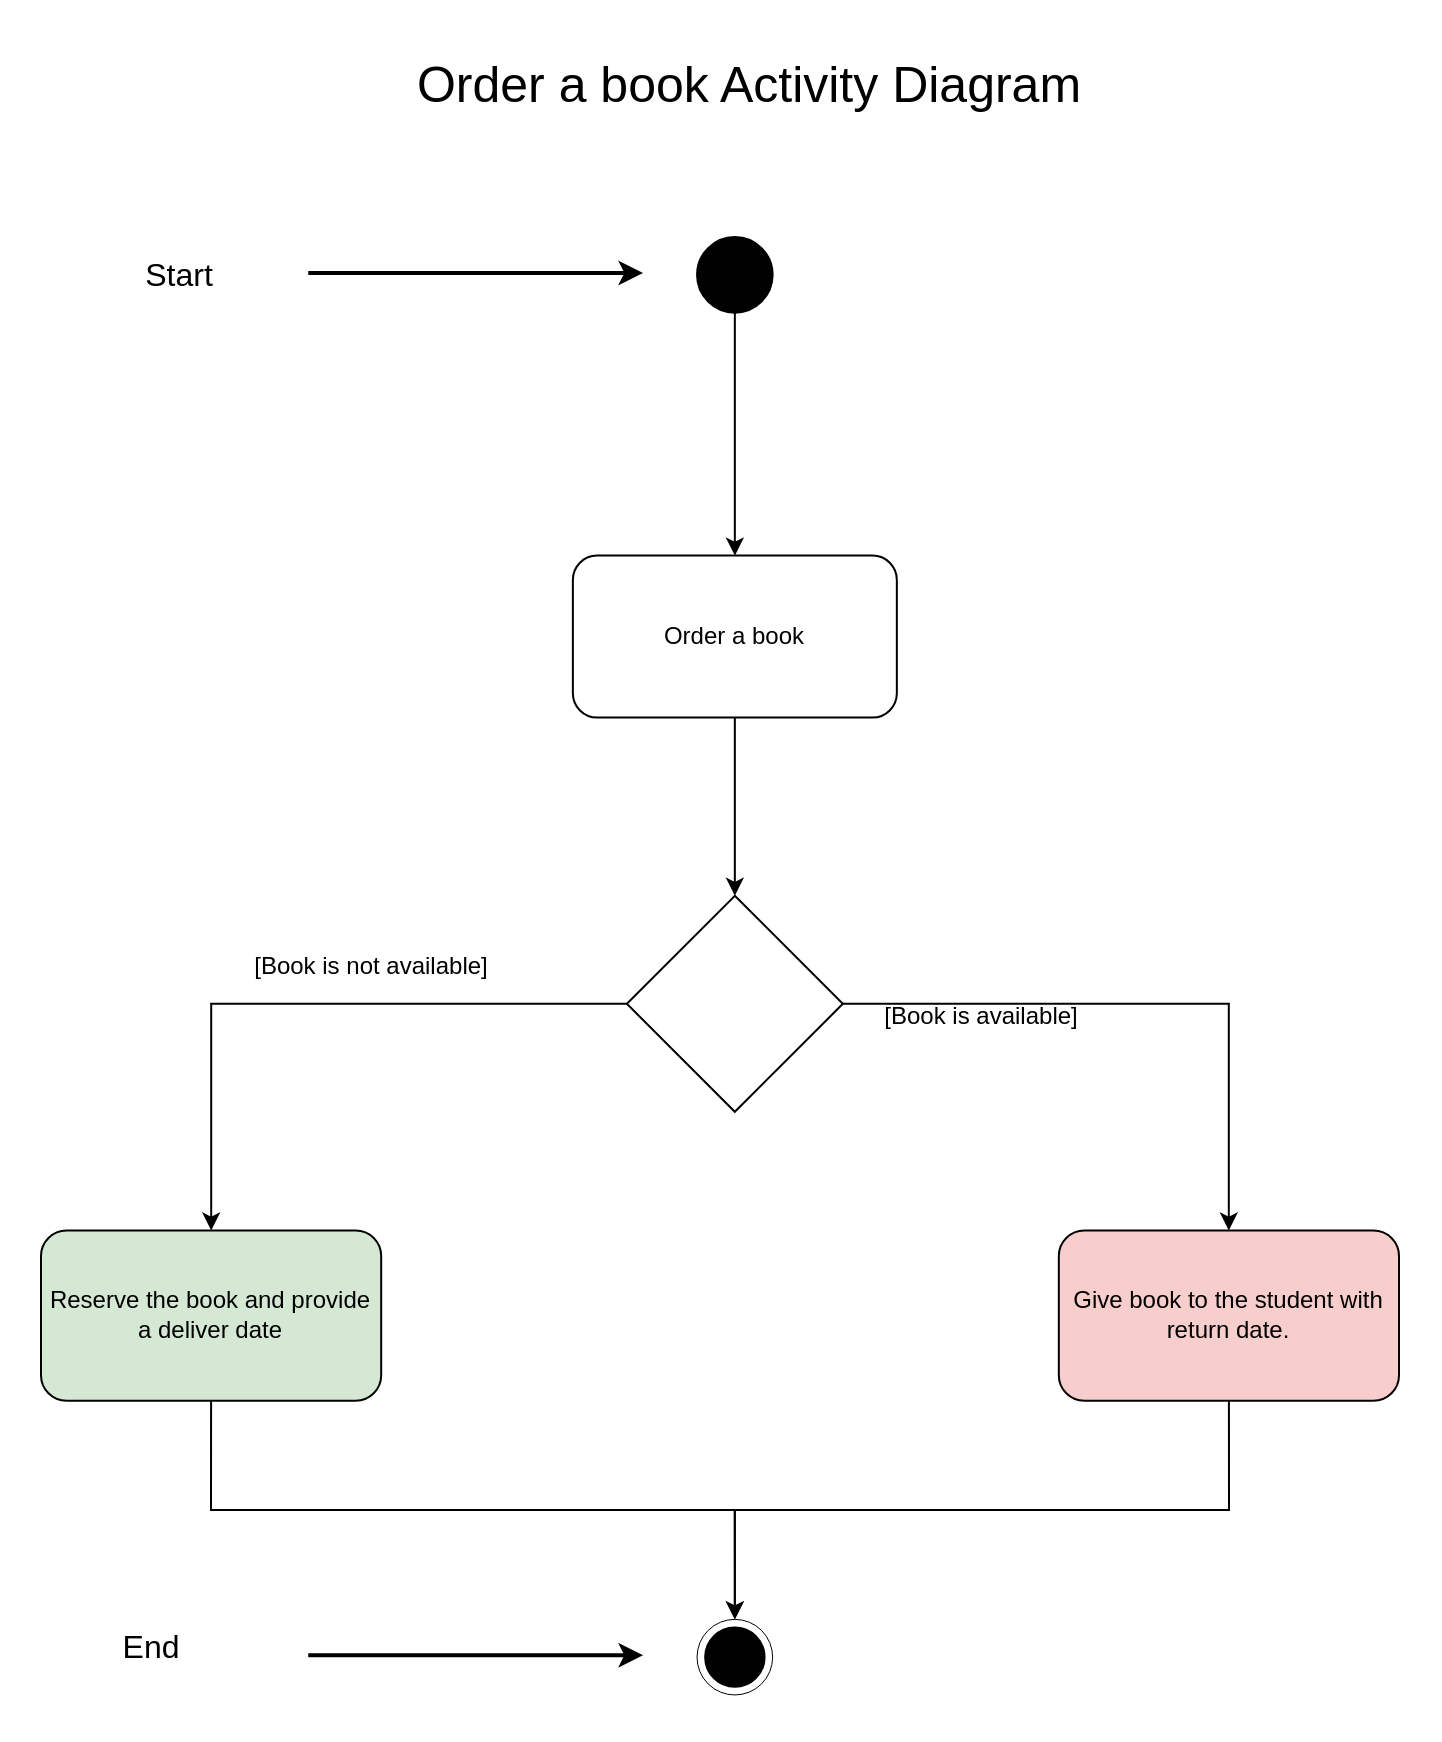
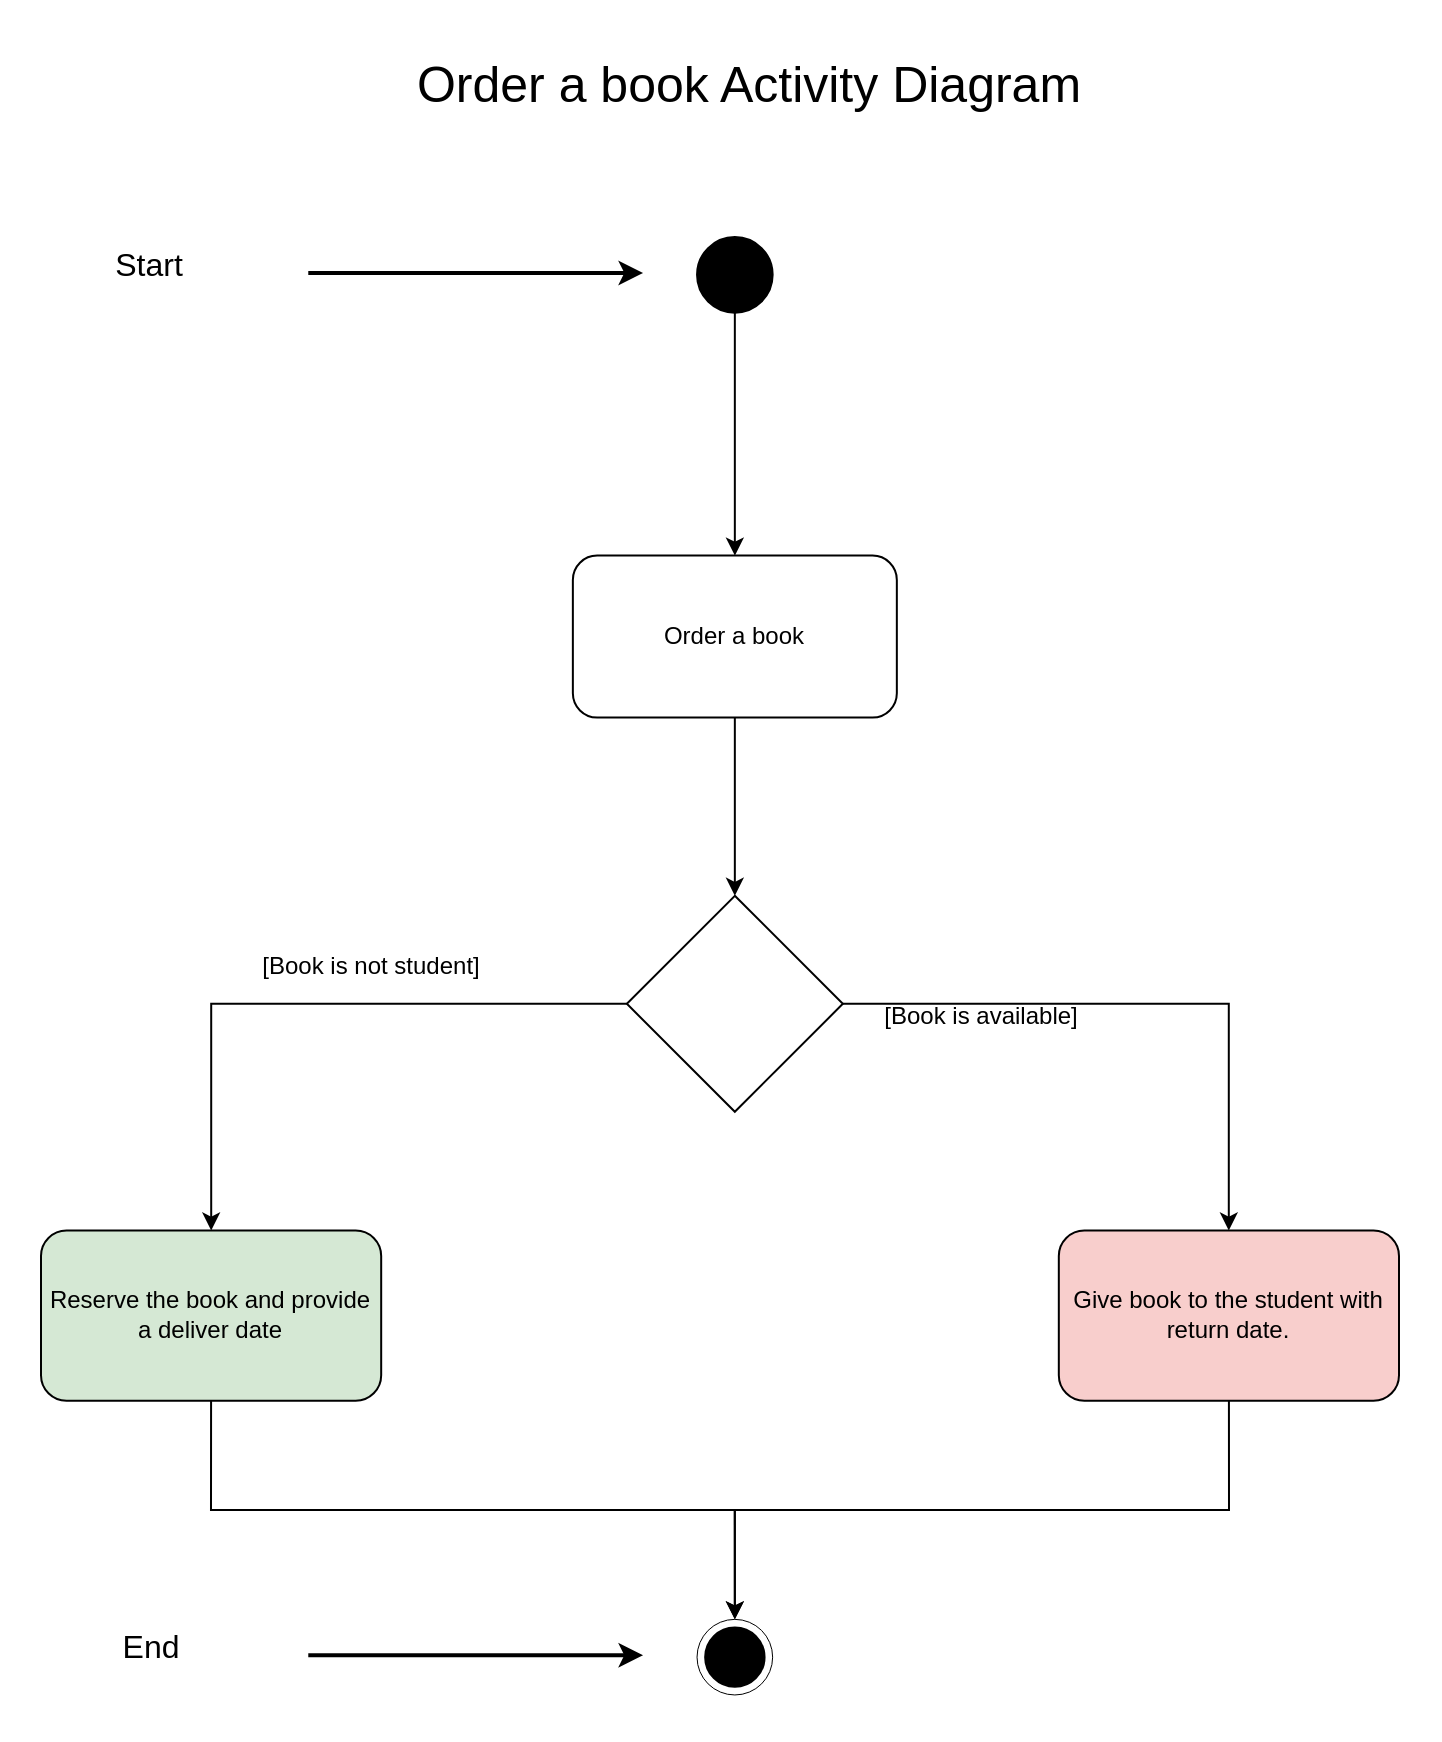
  <mxCell id="0" />
  <mxCell id="1" parent="0" />
  <mxCell id="2" value="Order a book Activity Diagram" style="text;html=1;align=center;verticalAlign=middle;resizable=0;points=[];autosize=1;strokeColor=none;fillColor=none;fontSize=25;" vertex="1" parent="1"><mxGeometry x="199" y="20" width="350" height="42" as="geometry" /></mxCell>
  <mxCell id="3" value="" style="group" vertex="1" connectable="0" parent="1"><mxGeometry x="20" y="116" width="679" height="733" as="geometry" /></mxCell>
  <mxCell id="4" style="edgeStyle=orthogonalEdgeStyle;rounded=0;orthogonalLoop=1;jettySize=auto;html=1;exitX=0.5;exitY=1;exitDx=0;exitDy=0;entryX=0.5;entryY=0;entryDx=0;entryDy=0;" edge="1" parent="3" source="5" target="7"><mxGeometry relative="1" as="geometry" /></mxCell>
  <mxCell id="5" value="" style="ellipse;whiteSpace=wrap;html=1;aspect=fixed;fillColor=#000000;container=0;" vertex="1" parent="3"><mxGeometry x="328.026" y="2.025" width="37.797" height="37.797" as="geometry" /></mxCell>
  <mxCell id="6" value="" style="group" vertex="1" connectable="0" parent="3"><mxGeometry x="265.93" y="161.314" width="161.988" height="80.994" as="geometry" /></mxCell>
  <mxCell id="7" value="" style="rounded=1;whiteSpace=wrap;html=1;" vertex="1" parent="6"><mxGeometry width="161.988" height="80.994" as="geometry" /></mxCell>
  <mxCell id="8" value="Order a book" style="text;html=1;align=center;verticalAlign=middle;whiteSpace=wrap;rounded=0;" vertex="1" parent="6"><mxGeometry x="22.948" y="6.75" width="116.091" height="67.495" as="geometry" /></mxCell>
  <mxCell id="9" value="" style="rhombus;whiteSpace=wrap;html=1;" vertex="1" parent="3"><mxGeometry x="292.928" y="331.402" width="107.992" height="107.993" as="geometry" /></mxCell>
  <mxCell id="10" style="edgeStyle=orthogonalEdgeStyle;rounded=0;orthogonalLoop=1;jettySize=auto;html=1;exitX=0.5;exitY=1;exitDx=0;exitDy=0;entryX=0.5;entryY=0;entryDx=0;entryDy=0;" edge="1" parent="3" source="7" target="9"><mxGeometry relative="1" as="geometry" /></mxCell>
  <mxCell id="11" value="[Book is available]" style="text;html=1;align=center;verticalAlign=middle;resizable=0;points=[];autosize=1;strokeColor=none;fillColor=none;" vertex="1" parent="3"><mxGeometry x="412.918" y="379.351" width="115" height="26" as="geometry" /></mxCell>
- <mxCell id="12" value="[Book is not available]" style="text;html=1;align=center;verticalAlign=middle;resizable=0;points=[];autosize=1;strokeColor=none;fillColor=none;" vertex="1" parent="3"><mxGeometry x="97.193" y="354.351" width="135" height="26" as="geometry" /></mxCell>
+ <mxCell id="12" value="[Book is not student]" style="text;html=1;align=center;verticalAlign=middle;resizable=0;points=[];autosize=1;strokeColor=none;fillColor=none;" vertex="1" parent="3"><mxGeometry x="97.193" y="354.351" width="135" height="26" as="geometry" /></mxCell>
  <mxCell id="13" value="" style="group" vertex="1" connectable="0" parent="3"><mxGeometry x="328.026" y="693.178" width="37.797" height="37.797" as="geometry" /></mxCell>
  <mxCell id="14" value="" style="ellipse;whiteSpace=wrap;html=1;aspect=fixed;fillColor=none;container=0;strokeWidth=0.5;" vertex="1" parent="13"><mxGeometry width="37.797" height="37.797" as="geometry" /></mxCell>
  <mxCell id="15" value="" style="ellipse;whiteSpace=wrap;html=1;aspect=fixed;fillColor=#000000;container=0;" vertex="1" parent="13"><mxGeometry x="4.05" y="4.05" width="29.698" height="29.698" as="geometry" /></mxCell>
  <mxCell id="16" value="" style="edgeStyle=orthogonalEdgeStyle;rounded=0;orthogonalLoop=1;jettySize=auto;html=1;exitX=0;exitY=0.5;exitDx=0;exitDy=0;" edge="1" parent="3" source="9" target="18"><mxGeometry relative="1" as="geometry"><mxPoint x="82.348" y="501.072" as="targetPoint" /><mxPoint x="292.928" y="385.399" as="sourcePoint" /></mxGeometry></mxCell>
  <mxCell id="17" style="edgeStyle=orthogonalEdgeStyle;rounded=0;orthogonalLoop=1;jettySize=auto;html=1;exitX=0.5;exitY=1;exitDx=0;exitDy=0;entryX=0.5;entryY=0;entryDx=0;entryDy=0;" edge="1" parent="3" source="18" target="14"><mxGeometry relative="1" as="geometry" /></mxCell>
  <mxCell id="18" value="Reserve the book and provide a deliver date" style="rounded=1;whiteSpace=wrap;html=1;fillColor=#d5e8d4;" vertex="1" parent="3"><mxGeometry y="498.791" width="170.087" height="85.044" as="geometry" /></mxCell>
  <mxCell id="19" value="" style="edgeStyle=orthogonalEdgeStyle;rounded=0;orthogonalLoop=1;jettySize=auto;html=1;exitX=1;exitY=0.5;exitDx=0;exitDy=0;" edge="1" parent="3" source="9" target="21"><mxGeometry relative="1" as="geometry"><mxPoint x="603.406" y="498.791" as="targetPoint" /><mxPoint x="400.92" y="385.399" as="sourcePoint" /></mxGeometry></mxCell>
  <mxCell id="20" style="edgeStyle=orthogonalEdgeStyle;rounded=0;orthogonalLoop=1;jettySize=auto;html=1;exitX=0.5;exitY=1;exitDx=0;exitDy=0;entryX=0.5;entryY=0;entryDx=0;entryDy=0;" edge="1" parent="3" source="21" target="14"><mxGeometry relative="1" as="geometry" /></mxCell>
  <mxCell id="21" value="Give book to the student with return date." style="rounded=1;whiteSpace=wrap;html=1;fillColor=#f8cecc;" vertex="1" parent="3"><mxGeometry x="508.913" y="498.791" width="170.087" height="85.044" as="geometry" /></mxCell>
  <mxCell id="22" value="" style="group" vertex="1" connectable="0" parent="3"><mxGeometry x="28.348" width="272.68" height="41.847" as="geometry" /></mxCell>
  <mxCell id="23" value="" style="endArrow=classic;html=1;rounded=0;jumpSize=20;strokeWidth=2;" edge="1" parent="22"><mxGeometry width="50" height="50" relative="1" as="geometry"><mxPoint x="105.292" y="19.965" as="sourcePoint" /><mxPoint x="272.68" y="19.965" as="targetPoint" /></mxGeometry></mxCell>
- <mxCell id="24" value="Start" style="text;html=1;align=center;verticalAlign=middle;resizable=0;points=[];autosize=1;strokeColor=none;fillColor=none;container=0;fontSize=16;" vertex="1" parent="22"><mxGeometry x="15" y="5" width="52" height="31" as="geometry" /></mxCell>
+ <mxCell id="24" value="Start" style="text;html=1;align=center;verticalAlign=middle;resizable=0;points=[];autosize=1;strokeColor=none;fillColor=none;container=0;fontSize=16;" vertex="1" parent="22"><mxGeometry width="52" height="31" as="geometry" /></mxCell>
  <mxCell id="25" value="" style="group" vertex="1" connectable="0" parent="3"><mxGeometry x="32.398" y="691.153" width="268.63" height="41.847" as="geometry" /></mxCell>
  <mxCell id="26" value="" style="endArrow=classic;html=1;rounded=0;jumpSize=20;strokeWidth=2;" edge="1" parent="25"><mxGeometry width="50" height="50" relative="1" as="geometry"><mxPoint x="101.243" y="19.965" as="sourcePoint" /><mxPoint x="268.63" y="19.965" as="targetPoint" /></mxGeometry></mxCell>
  <mxCell id="27" value="End" style="text;html=1;align=center;verticalAlign=middle;resizable=0;points=[];autosize=1;strokeColor=none;fillColor=none;container=0;fontSize=16;" vertex="1" parent="25"><mxGeometry width="46" height="31" as="geometry" /></mxCell>
